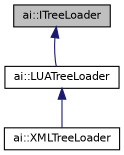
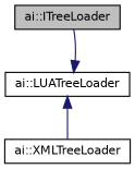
  digraph {
    node [color=black fillcolor=white fontname=Helvetica fontsize=10 shape=record style=filled]
    edge [color=midnightblue dir=back fontname=Helvetica fontsize=10 labelfontname=Helvetica labelfontsize=10 style=solid]
    n1 [fillcolor=grey75 fontcolor=black height=0.2 label="ai::ITreeLoader" width=0.4]
    n2 [height=0.2 label="ai::LUATreeLoader" width=0.4]
    n3 [height=0.2 label="ai::XMLTreeLoader" width=0.4]
-   n1 -> n2
+   n2 -> n1
    n2 -> n3
  }
